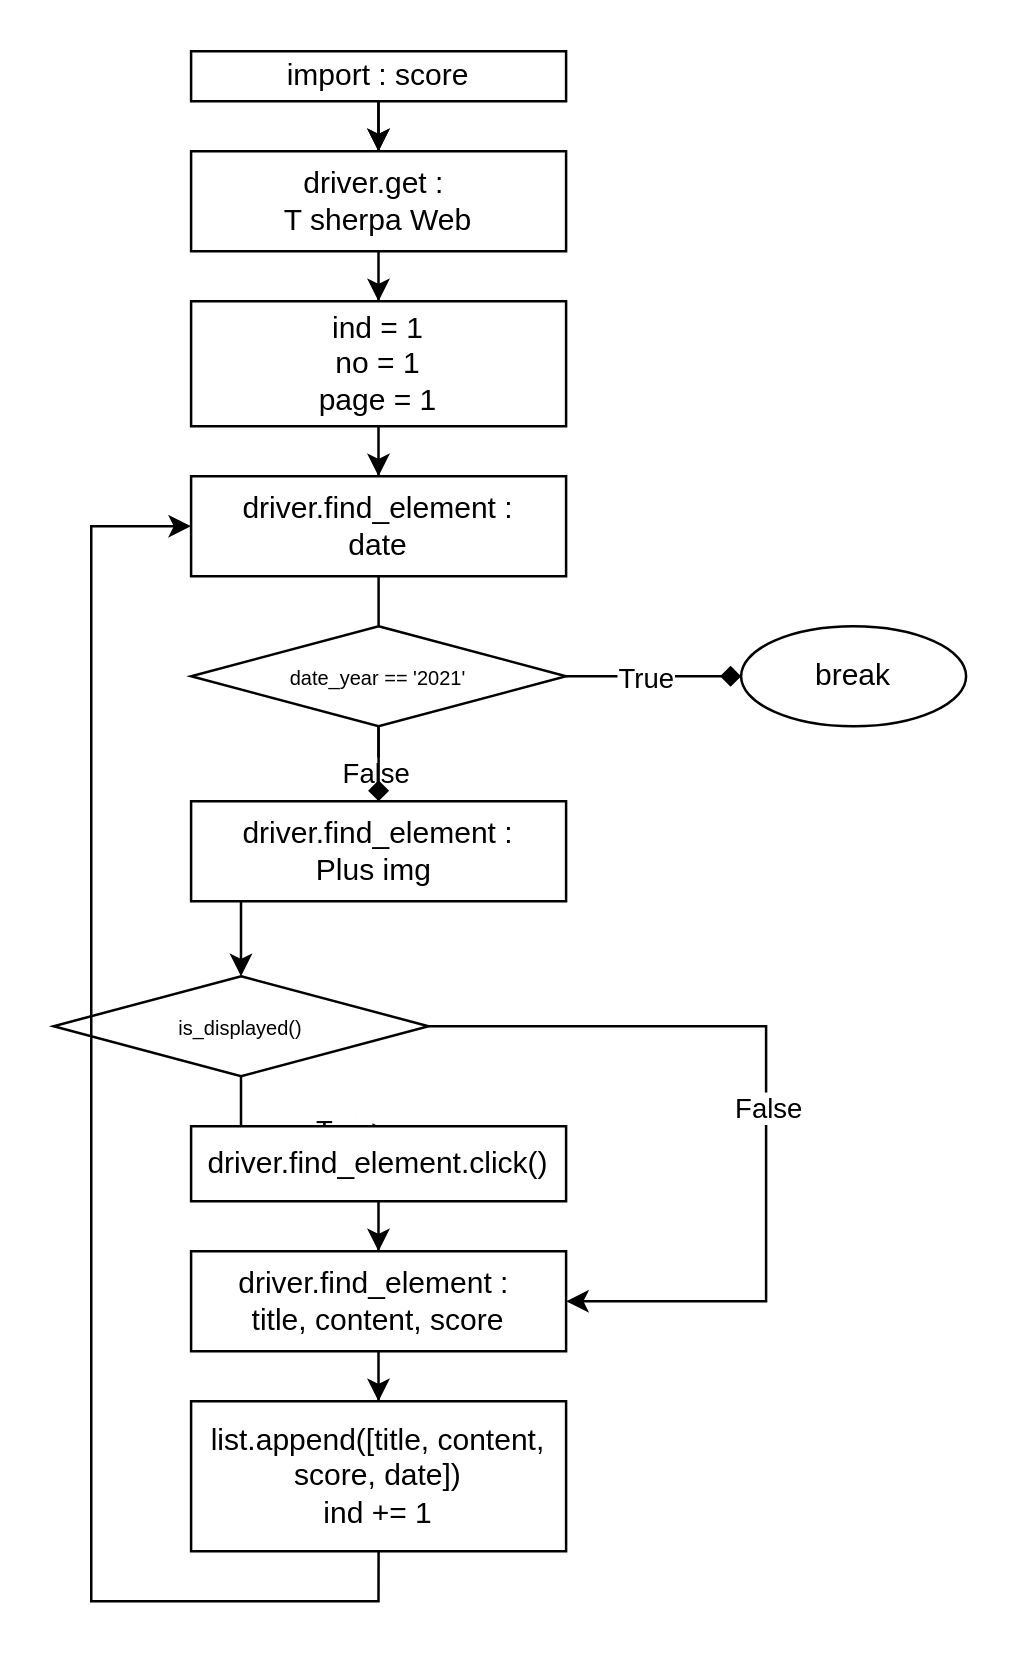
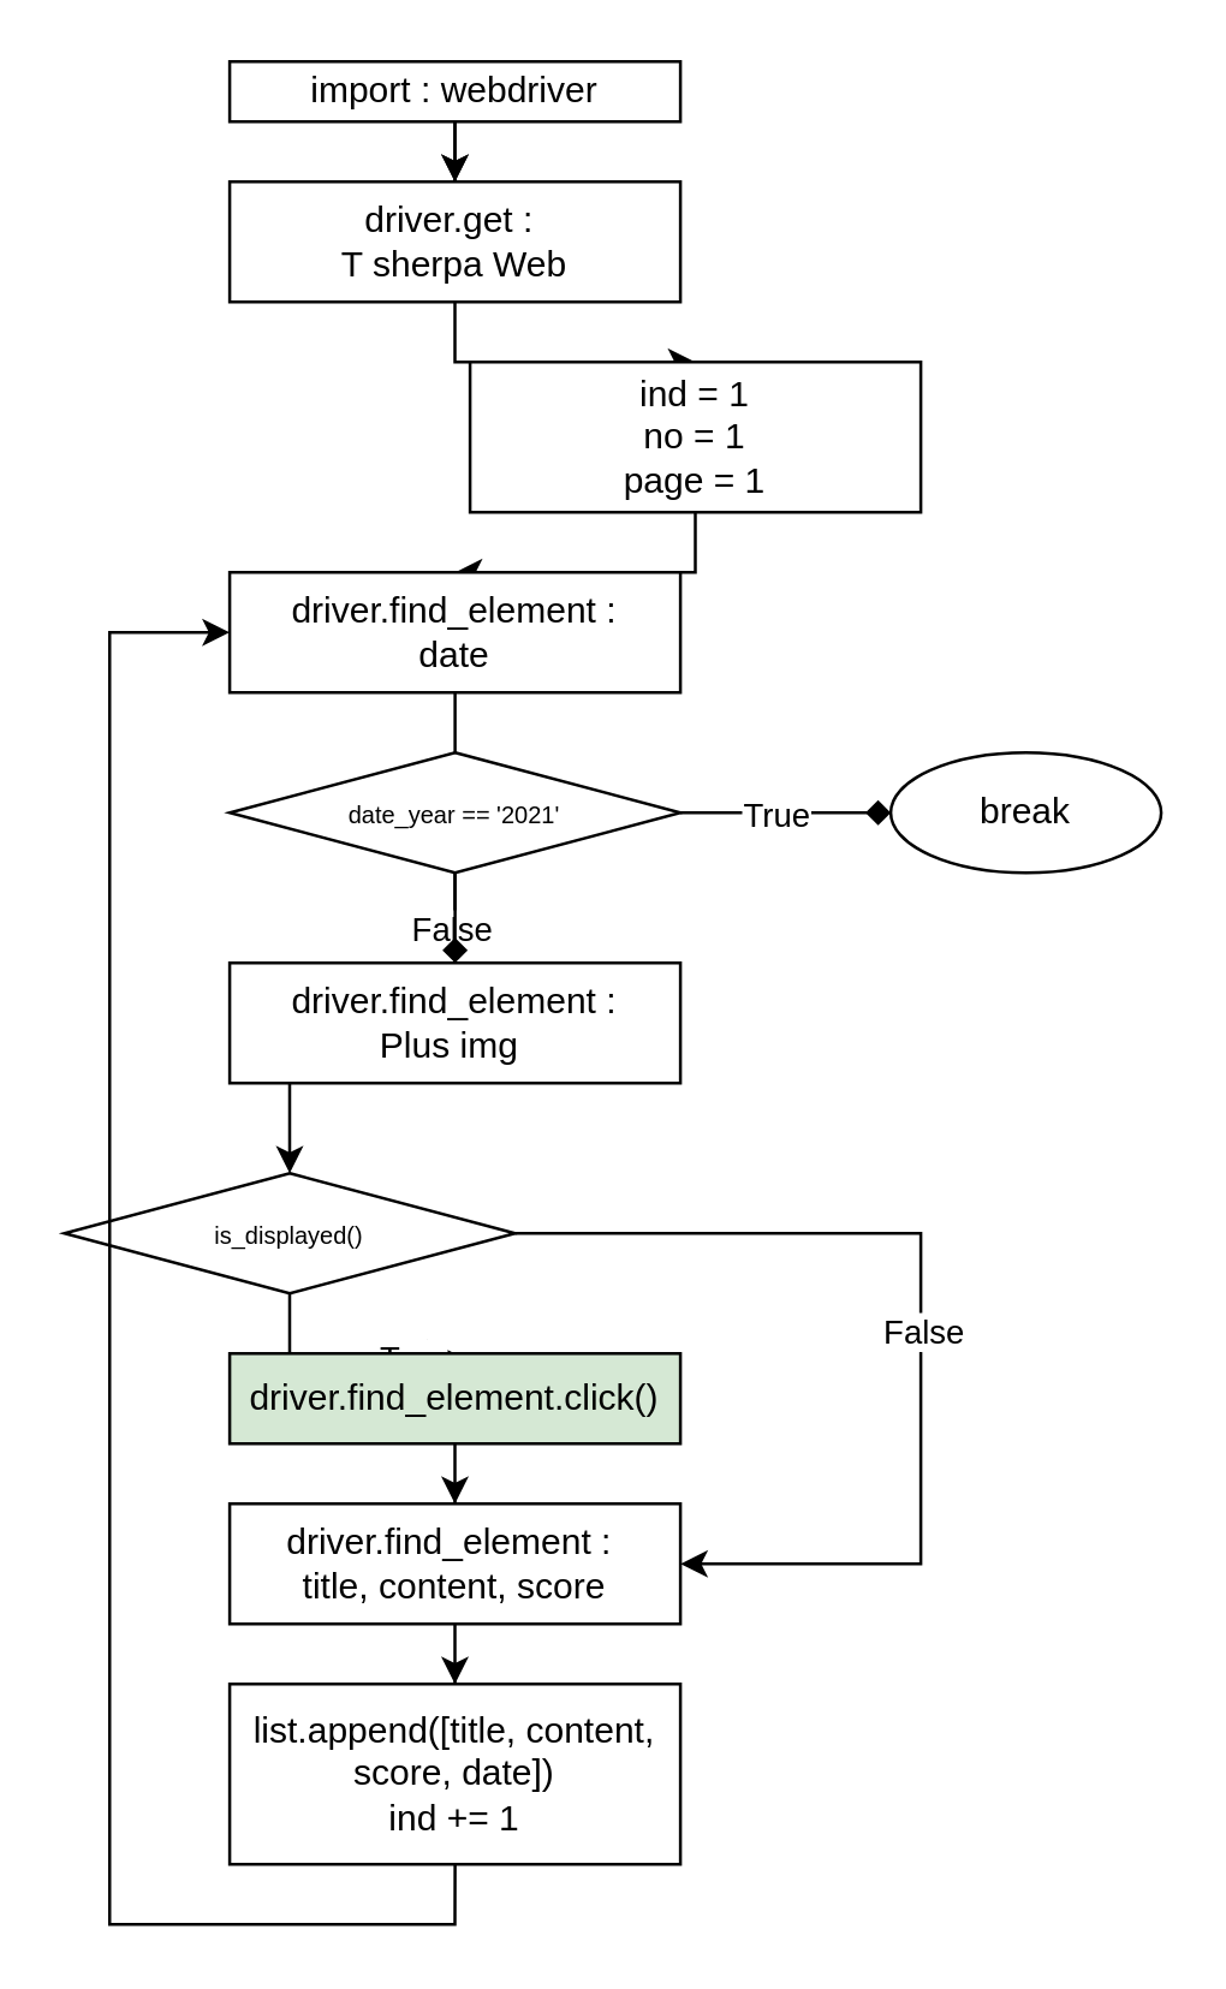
  <mxCell id="0" />
  <mxCell id="1" parent="0" />
  <mxCell id="2" value="" style="edgeStyle=orthogonalEdgeStyle;rounded=0;orthogonalLoop=1;jettySize=auto;html=1;" parent="1" source="4" target="6" edge="1"><mxGeometry relative="1" as="geometry" /></mxCell>
  <mxCell id="3" value="" style="edgeStyle=orthogonalEdgeStyle;rounded=0;orthogonalLoop=1;jettySize=auto;html=1;" parent="1" source="4" target="6" edge="1"><mxGeometry relative="1" as="geometry" /></mxCell>
- <mxCell id="4" value="import : score" style="rounded=0;whiteSpace=wrap;html=1;" parent="1" vertex="1"><mxGeometry x="75.94" y="20" width="150" height="20" as="geometry" /></mxCell>
+ <mxCell id="4" value="import : webdriver" style="rounded=0;whiteSpace=wrap;html=1;" parent="1" vertex="1"><mxGeometry x="75.94" y="20" width="150" height="20" as="geometry" /></mxCell>
  <mxCell id="5" value="" style="edgeStyle=orthogonalEdgeStyle;rounded=0;orthogonalLoop=1;jettySize=auto;html=1;" parent="1" source="6" target="26" edge="1"><mxGeometry relative="1" as="geometry" /></mxCell>
  <mxCell id="6" value="&lt;div&gt;driver.get :&amp;nbsp;&lt;/div&gt;&lt;div&gt;T sherpa Web&lt;/div&gt;" style="rounded=0;whiteSpace=wrap;html=1;" parent="1" vertex="1"><mxGeometry x="75.94" y="60" width="150" height="40" as="geometry" /></mxCell>
  <mxCell id="7" value="" style="edgeStyle=orthogonalEdgeStyle;rounded=0;orthogonalLoop=1;jettySize=auto;html=1;" parent="1" source="27" target="15" edge="1"><mxGeometry relative="1" as="geometry" /></mxCell>
  <mxCell id="8" value="False" style="edgeLabel;html=1;align=center;verticalAlign=middle;resizable=0;points=[];" parent="7" vertex="1" connectable="0"><mxGeometry x="-0.752" y="-1" relative="1" as="geometry"><mxPoint as="offset" /></mxGeometry></mxCell>
  <mxCell id="9" value="" style="edgeStyle=orthogonalEdgeStyle;rounded=0;orthogonalLoop=1;jettySize=auto;html=1;endArrow=diamond;" parent="1" source="27" target="22" edge="1"><mxGeometry relative="1" as="geometry" /></mxCell>
  <mxCell id="10" value="True" style="edgeLabel;html=1;align=center;verticalAlign=middle;resizable=0;points=[];" parent="9" vertex="1" connectable="0"><mxGeometry x="-0.7" relative="1" as="geometry"><mxPoint x="21" as="offset" /></mxGeometry></mxCell>
  <mxCell id="11" value="" style="edgeStyle=orthogonalEdgeStyle;rounded=0;orthogonalLoop=1;jettySize=auto;html=1;endArrow=diamond;" parent="1" source="28" target="12" edge="1"><mxGeometry relative="1" as="geometry" /></mxCell>
  <mxCell id="12" value="&lt;div style=&quot;border-color: var(--border-color);&quot;&gt;driver.find_element :&lt;/div&gt;&lt;div style=&quot;border-color: var(--border-color);&quot;&gt;Plus img&amp;nbsp;&lt;/div&gt;" style="rounded=0;whiteSpace=wrap;html=1;" parent="1" vertex="1"><mxGeometry x="75.94" y="320" width="150" height="40" as="geometry" /></mxCell>
  <mxCell id="13" value="" style="edgeStyle=orthogonalEdgeStyle;rounded=0;orthogonalLoop=1;jettySize=auto;html=1;" parent="1" source="15" target="17" edge="1"><mxGeometry relative="1" as="geometry" /></mxCell>
  <mxCell id="14" value="True" style="edgeLabel;html=1;align=center;verticalAlign=middle;resizable=0;points=[];" parent="13" vertex="1" connectable="0"><mxGeometry x="0.626" y="-1" relative="1" as="geometry"><mxPoint as="offset" /></mxGeometry></mxCell>
  <mxCell id="15" value="&lt;font style=&quot;font-size: 8px;&quot;&gt;is_displayed()&lt;br&gt;&lt;/font&gt;" style="rhombus;whiteSpace=wrap;html=1;" parent="1" vertex="1"><mxGeometry x="20.94" y="390" width="150" height="40" as="geometry" /></mxCell>
  <mxCell id="16" value="" style="edgeStyle=orthogonalEdgeStyle;rounded=0;orthogonalLoop=1;jettySize=auto;html=1;" parent="1" source="17" target="19" edge="1"><mxGeometry relative="1" as="geometry" /></mxCell>
- <mxCell id="17" value="driver.find_element.click()" style="rounded=0;whiteSpace=wrap;html=1;" parent="1" vertex="1"><mxGeometry x="75.94" y="450" width="150" height="30" as="geometry" /></mxCell>
+ <mxCell id="17" value="driver.find_element.click()" style="rounded=0;whiteSpace=wrap;html=1;fillColor=#d5e8d4;" parent="1" vertex="1"><mxGeometry x="75.94" y="450" width="150" height="30" as="geometry" /></mxCell>
  <mxCell id="18" value="" style="edgeStyle=orthogonalEdgeStyle;rounded=0;orthogonalLoop=1;jettySize=auto;html=1;" parent="1" source="19" target="21" edge="1"><mxGeometry relative="1" as="geometry" /></mxCell>
  <mxCell id="19" value="driver.find_element :&amp;nbsp;&lt;br&gt;title, content, score" style="rounded=0;whiteSpace=wrap;html=1;" parent="1" vertex="1"><mxGeometry x="75.94" y="500" width="150" height="40" as="geometry" /></mxCell>
  <mxCell id="20" style="edgeStyle=orthogonalEdgeStyle;rounded=0;orthogonalLoop=1;jettySize=auto;html=1;exitX=0.5;exitY=1;exitDx=0;exitDy=0;entryX=0;entryY=0.5;entryDx=0;entryDy=0;" parent="1" source="21" target="28" edge="1"><mxGeometry relative="1" as="geometry"><Array as="points"><mxPoint x="151" y="640" /><mxPoint x="36" y="640" /><mxPoint x="36" y="210" /></Array></mxGeometry></mxCell>
  <mxCell id="21" value="list.append([title, content, score, date])&lt;br&gt;ind += 1" style="rounded=0;whiteSpace=wrap;html=1;" parent="1" vertex="1"><mxGeometry x="75.94" y="560" width="150" height="60" as="geometry" /></mxCell>
  <mxCell id="22" value="break" style="ellipse;whiteSpace=wrap;html=1;" parent="1" vertex="1"><mxGeometry x="295.94" y="250" width="90" height="40" as="geometry" /></mxCell>
  <mxCell id="23" value="" style="endArrow=classic;html=1;rounded=0;exitX=1;exitY=0.5;exitDx=0;exitDy=0;entryX=1;entryY=0.5;entryDx=0;entryDy=0;" parent="1" source="15" target="19" edge="1"><mxGeometry width="50" height="50" relative="1" as="geometry"><mxPoint x="245.94" y="490" as="sourcePoint" /><mxPoint x="295.94" y="440" as="targetPoint" /><Array as="points"><mxPoint x="305.94" y="410" /><mxPoint x="305.94" y="520" /></Array></mxGeometry></mxCell>
  <mxCell id="24" value="False" style="edgeLabel;html=1;align=center;verticalAlign=middle;resizable=0;points=[];" parent="23" vertex="1" connectable="0"><mxGeometry x="0.025" y="1" relative="1" as="geometry"><mxPoint as="offset" /></mxGeometry></mxCell>
  <mxCell id="25" value="" style="edgeStyle=orthogonalEdgeStyle;rounded=0;orthogonalLoop=1;jettySize=auto;html=1;" parent="1" source="26" target="28" edge="1"><mxGeometry relative="1" as="geometry" /></mxCell>
- <mxCell id="26" value="&lt;div&gt;ind = 1&lt;/div&gt;&lt;div&gt;no = 1&lt;/div&gt;&lt;div&gt;page = 1&lt;/div&gt;" style="rounded=0;whiteSpace=wrap;html=1;" parent="1" vertex="1"><mxGeometry x="75.94" y="120" width="150" height="50" as="geometry" /></mxCell>
+ <mxCell id="26" value="&lt;div&gt;ind = 1&lt;/div&gt;&lt;div&gt;no = 1&lt;/div&gt;&lt;div&gt;page = 1&lt;/div&gt;" style="rounded=0;whiteSpace=wrap;html=1;" parent="1" vertex="1"><mxGeometry x="155.94" y="120" width="150" height="50" as="geometry" /></mxCell>
  <mxCell id="27" value="&lt;font style=&quot;font-size: 8px;&quot;&gt;date_year == '2021'&lt;br&gt;&lt;/font&gt;" style="rhombus;whiteSpace=wrap;html=1;" parent="1" vertex="1"><mxGeometry x="75.94" y="250" width="150" height="40" as="geometry" /></mxCell>
  <mxCell id="28" value="&lt;div style=&quot;border-color: var(--border-color);&quot;&gt;driver.find_element :&lt;/div&gt;&lt;div style=&quot;border-color: var(--border-color);&quot;&gt;date&lt;/div&gt;" style="rounded=0;whiteSpace=wrap;html=1;" parent="1" vertex="1"><mxGeometry x="75.94" y="190" width="150" height="40" as="geometry" /></mxCell>
